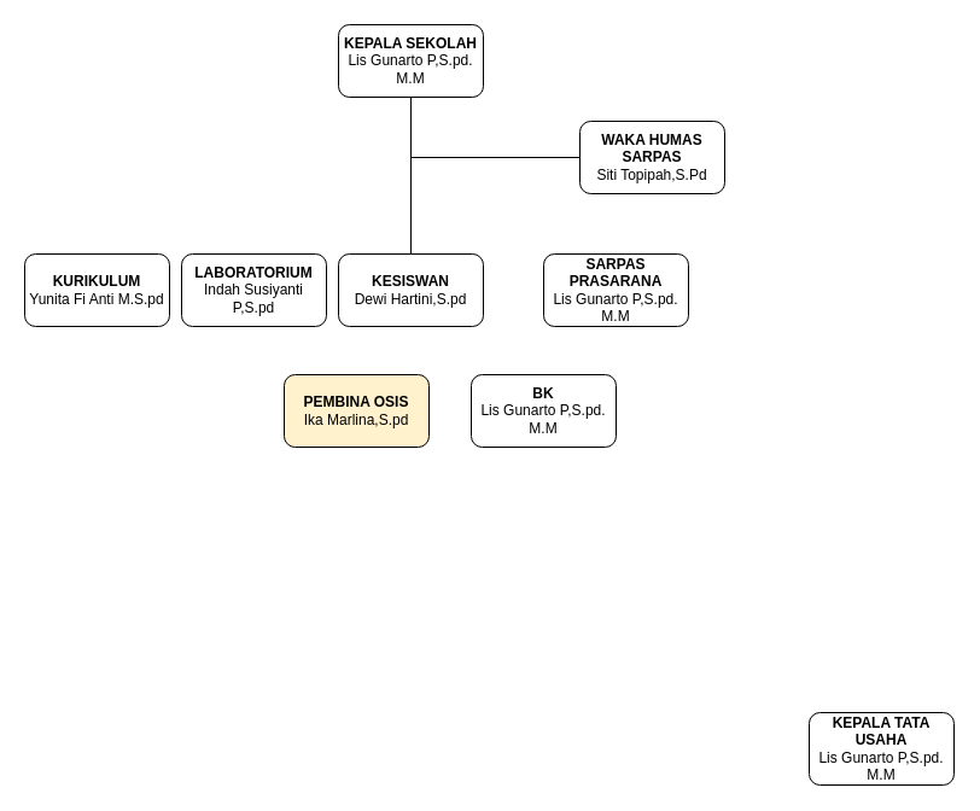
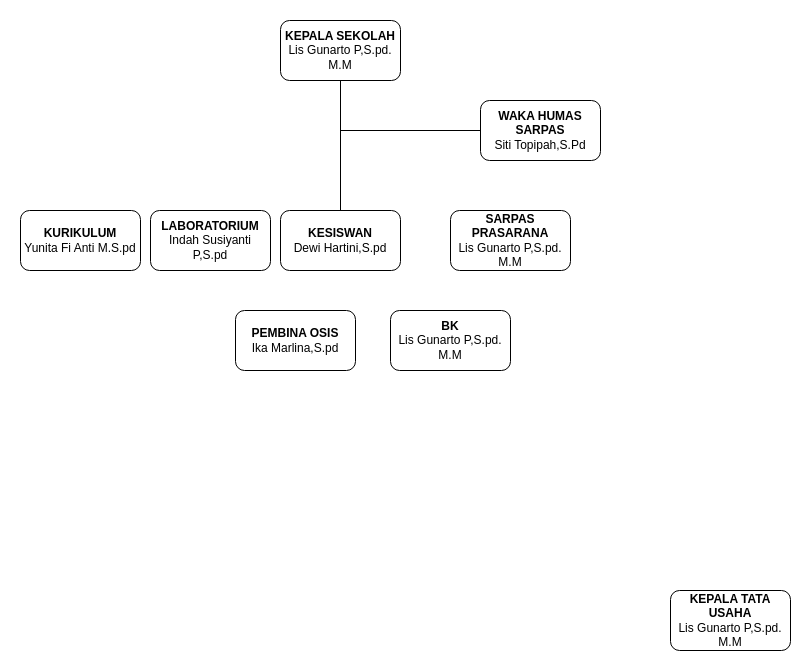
  <mxCell id="0" />
  <mxCell id="1" parent="0" />
  <mxCell id="2" style="edgeStyle=orthogonalEdgeStyle;rounded=0;orthogonalLoop=1;jettySize=auto;html=1;entryX=0.5;entryY=0;entryDx=0;entryDy=0;endArrow=none;endFill=0;" parent="1" source="3" target="7" edge="1"><mxGeometry relative="1" as="geometry" /></mxCell>
  <mxCell id="3" value="&lt;b&gt;KEPALA SEKOLAH&lt;/b&gt;&lt;br&gt;Lis Gunarto P,S.pd. M.M" style="rounded=1;whiteSpace=wrap;html=1;" parent="1" vertex="1"><mxGeometry x="280" y="20" width="120" height="60" as="geometry" /></mxCell>
  <mxCell id="4" value="&lt;b&gt;KEPALA TATA USAHA&lt;/b&gt;&lt;br&gt;Lis Gunarto P,S.pd. M.M" style="rounded=1;whiteSpace=wrap;html=1;" parent="1" vertex="1"><mxGeometry x="670" y="590" width="120" height="60" as="geometry" /></mxCell>
  <mxCell id="5" value="&lt;b&gt;LABORATORIUM&lt;/b&gt;&lt;br&gt;Indah Susiyanti P,S.pd" style="rounded=1;whiteSpace=wrap;html=1;" parent="1" vertex="1"><mxGeometry x="150" y="210" width="120" height="60" as="geometry" /></mxCell>
  <mxCell id="6" value="&lt;b&gt;KURIKULUM&lt;/b&gt;&lt;br&gt;Yunita Fi Anti M.S.pd" style="rounded=1;whiteSpace=wrap;html=1;" parent="1" vertex="1"><mxGeometry x="20" y="210" width="120" height="60" as="geometry" /></mxCell>
  <mxCell id="7" value="&lt;b&gt;KESISWAN&lt;/b&gt;&lt;br&gt;Dewi Hartini,S.pd" style="rounded=1;whiteSpace=wrap;html=1;" parent="1" vertex="1"><mxGeometry x="280" y="210" width="120" height="60" as="geometry" /></mxCell>
  <mxCell id="8" value="&lt;b&gt;SARPAS PRASARANA&lt;/b&gt;&lt;br&gt;Lis Gunarto P,S.pd. M.M" style="rounded=1;whiteSpace=wrap;html=1;" parent="1" vertex="1"><mxGeometry x="450" y="210" width="120" height="60" as="geometry" /></mxCell>
  <mxCell id="9" style="edgeStyle=orthogonalEdgeStyle;rounded=0;orthogonalLoop=1;jettySize=auto;html=1;endArrow=none;endFill=0;" parent="1" source="10" edge="1"><mxGeometry relative="1" as="geometry"><mxPoint x="340" y="130" as="targetPoint" /></mxGeometry></mxCell>
  <mxCell id="10" value="&lt;b&gt;WAKA HUMAS SARPAS&lt;/b&gt;&lt;br&gt;Siti Topipah,S.Pd" style="rounded=1;whiteSpace=wrap;html=1;" parent="1" vertex="1"><mxGeometry x="480" y="100" width="120" height="60" as="geometry" /></mxCell>
- <mxCell id="11" value="&lt;b&gt;PEMBINA OSIS&lt;/b&gt;&lt;br&gt;Ika Marlina,S.pd" style="rounded=1;whiteSpace=wrap;html=1;fillColor=#fff2cc;" parent="1" vertex="1"><mxGeometry x="235" y="310" width="120" height="60" as="geometry" /></mxCell>
+ <mxCell id="11" value="&lt;b&gt;PEMBINA OSIS&lt;/b&gt;&lt;br&gt;Ika Marlina,S.pd" style="rounded=1;whiteSpace=wrap;html=1;" parent="1" vertex="1"><mxGeometry x="235" y="310" width="120" height="60" as="geometry" /></mxCell>
  <mxCell id="12" value="&lt;b&gt;BK&lt;/b&gt;&lt;br&gt;Lis Gunarto P,S.pd. M.M" style="rounded=1;whiteSpace=wrap;html=1;" parent="1" vertex="1"><mxGeometry x="390" y="310" width="120" height="60" as="geometry" /></mxCell>
